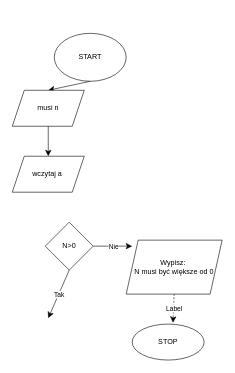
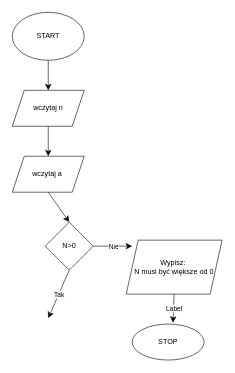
  <mxCell id="0" />
  <mxCell id="1" parent="0" />
- <mxCell id="2" value="START" style="ellipse;whiteSpace=wrap;html=1;" vertex="1" parent="1"><mxGeometry x="90" y="55" width="120" height="80" as="geometry" /></mxCell>
+ <mxCell id="2" value="START" style="ellipse;whiteSpace=wrap;html=1;" vertex="1" parent="1"><mxGeometry x="20" y="20" width="120" height="80" as="geometry" /></mxCell>
  <mxCell id="3" value="" style="endArrow=classic;html=1;rounded=0;fontSize=12;startSize=8;endSize=8;curved=1;exitX=0.5;exitY=1;exitDx=0;exitDy=0;" edge="1" parent="1" source="2"><mxGeometry relative="1" as="geometry"><mxPoint x="130" y="70" as="sourcePoint" /><mxPoint x="80" y="150" as="targetPoint" /></mxGeometry></mxCell>
- <mxCell id="4" value="musi n" style="shape=parallelogram;perimeter=parallelogramPerimeter;whiteSpace=wrap;html=1;fixedSize=1;" vertex="1" parent="1"><mxGeometry x="20" y="150" width="120" height="60" as="geometry" /></mxCell>
+ <mxCell id="4" value="wczytaj n" style="shape=parallelogram;perimeter=parallelogramPerimeter;whiteSpace=wrap;html=1;fixedSize=1;" vertex="1" parent="1"><mxGeometry x="20" y="150" width="120" height="60" as="geometry" /></mxCell>
  <mxCell id="5" value="" style="endArrow=classic;html=1;rounded=0;fontSize=12;startSize=8;endSize=8;curved=1;exitX=0.5;exitY=1;exitDx=0;exitDy=0;" edge="1" parent="1" source="4"><mxGeometry relative="1" as="geometry"><mxPoint x="90" y="360" as="sourcePoint" /><mxPoint x="80" y="260" as="targetPoint" /></mxGeometry></mxCell>
  <mxCell id="6" value="wczytaj a&amp;nbsp;" style="shape=parallelogram;perimeter=parallelogramPerimeter;whiteSpace=wrap;html=1;fixedSize=1;" vertex="1" parent="1"><mxGeometry x="20" y="260" width="120" height="60" as="geometry" /></mxCell>
  <mxCell id="7" value="N&amp;gt;0" style="rhombus;whiteSpace=wrap;html=1;" vertex="1" parent="1"><mxGeometry x="75" y="370" width="80" height="80" as="geometry" /></mxCell>
+ <mxCell id="8" value="" style="endArrow=classic;html=1;rounded=0;fontSize=12;startSize=8;endSize=8;curved=1;exitX=0.5;exitY=1;exitDx=0;exitDy=0;entryX=0.5;entryY=0;entryDx=0;entryDy=0;" edge="1" parent="1" source="6" target="7"><mxGeometry relative="1" as="geometry"><mxPoint x="90" y="360" as="sourcePoint" /><mxPoint x="190" y="360" as="targetPoint" /></mxGeometry></mxCell>
  <mxCell id="9" value="" style="endArrow=classic;html=1;rounded=0;fontSize=12;startSize=8;endSize=8;curved=1;exitX=1;exitY=0.5;exitDx=0;exitDy=0;" edge="1" parent="1" source="7"><mxGeometry relative="1" as="geometry"><mxPoint x="90" y="360" as="sourcePoint" /><mxPoint x="220" y="410" as="targetPoint" /></mxGeometry></mxCell>
  <mxCell id="10" value="Nie" style="edgeLabel;resizable=0;html=1;;align=center;verticalAlign=middle;" connectable="0" vertex="1" parent="9"><mxGeometry relative="1" as="geometry" /></mxCell>
  <mxCell id="11" value="" style="endArrow=classic;html=1;rounded=0;fontSize=12;startSize=8;endSize=8;curved=1;exitX=0.5;exitY=1;exitDx=0;exitDy=0;" edge="1" parent="1" source="7"><mxGeometry relative="1" as="geometry"><mxPoint x="90" y="360" as="sourcePoint" /><mxPoint x="80" y="530" as="targetPoint" /></mxGeometry></mxCell>
  <mxCell id="12" value="Tak" style="edgeLabel;resizable=0;html=1;;align=center;verticalAlign=middle;" connectable="0" vertex="1" parent="11"><mxGeometry relative="1" as="geometry" /></mxCell>
  <mxCell id="13" value="&lt;div&gt;Wypisz:&amp;nbsp;&lt;/div&gt;&lt;div&gt;N musi być większe od 0&lt;/div&gt;" style="shape=parallelogram;perimeter=parallelogramPerimeter;whiteSpace=wrap;html=1;fixedSize=1;" vertex="1" parent="1"><mxGeometry x="210" y="400" width="160" height="90" as="geometry" /></mxCell>
  <mxCell id="14" value="STOP" style="ellipse;whiteSpace=wrap;html=1;" vertex="1" parent="1"><mxGeometry x="220" y="540" width="120" height="60" as="geometry" /></mxCell>
- <mxCell id="15" value="" style="endArrow=classic;html=1;rounded=0;fontSize=12;startSize=8;endSize=8;curved=1;exitX=0.5;exitY=1;exitDx=0;exitDy=0;entryX=0.567;entryY=-0.037;entryDx=0;entryDy=0;entryPerimeter=0;dashed=1;" edge="1" parent="1" source="13" target="14"><mxGeometry relative="1" as="geometry"><mxPoint x="90" y="360" as="sourcePoint" /><mxPoint x="190" y="360" as="targetPoint" /></mxGeometry></mxCell>
+ <mxCell id="15" value="" style="endArrow=classic;html=1;rounded=0;fontSize=12;startSize=8;endSize=8;curved=1;exitX=0.5;exitY=1;exitDx=0;exitDy=0;entryX=0.567;entryY=-0.037;entryDx=0;entryDy=0;entryPerimeter=0;" edge="1" parent="1" source="13" target="14"><mxGeometry relative="1" as="geometry"><mxPoint x="90" y="360" as="sourcePoint" /><mxPoint x="190" y="360" as="targetPoint" /></mxGeometry></mxCell>
  <mxCell id="16" value="Label" style="edgeLabel;resizable=0;html=1;;align=center;verticalAlign=middle;" connectable="0" vertex="1" parent="15"><mxGeometry relative="1" as="geometry" /></mxCell>
